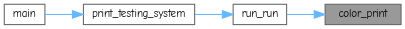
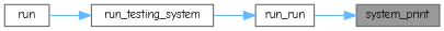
  digraph {
    fontname="Comic Neue"
    rankdir=RL
    node [color=grey40 fillcolor=white fontname="Comic Neue" fontsize=10 shape=box style=filled]
    edge [color=steelblue1 dir=back fontname="Comic Neue" fontsize=10 labelfontname=Helvetica labelfontsize=10 style=solid]
-   n1 [color=gray40 fillcolor=grey60 fontcolor=black height=0.2 label=color_print width=0.4]
+   n1 [color=gray40 fillcolor=grey60 fontcolor=black height=0.2 label=system_print width=0.4]
    n2 [height=0.2 label=run_run width=0.4]
-   n3 [height=0.2 label=print_testing_system width=0.4]
-   n4 [height=0.2 label=main width=0.4]
+   n3 [height=0.2 label=run_testing_system width=0.4]
+   n4 [height=0.2 label=run width=0.4]
    n1 -> n2
    n2 -> n3
    n3 -> n4
  }
